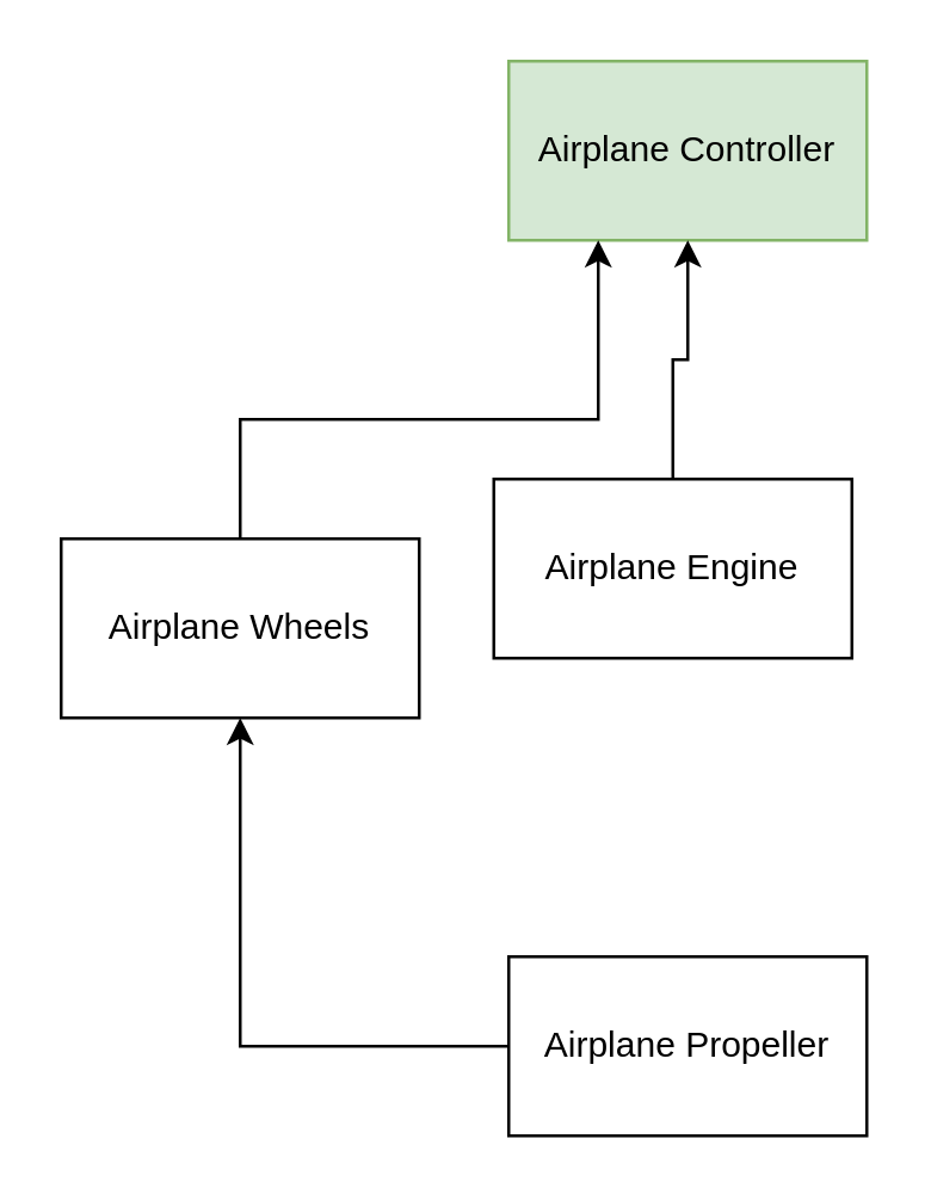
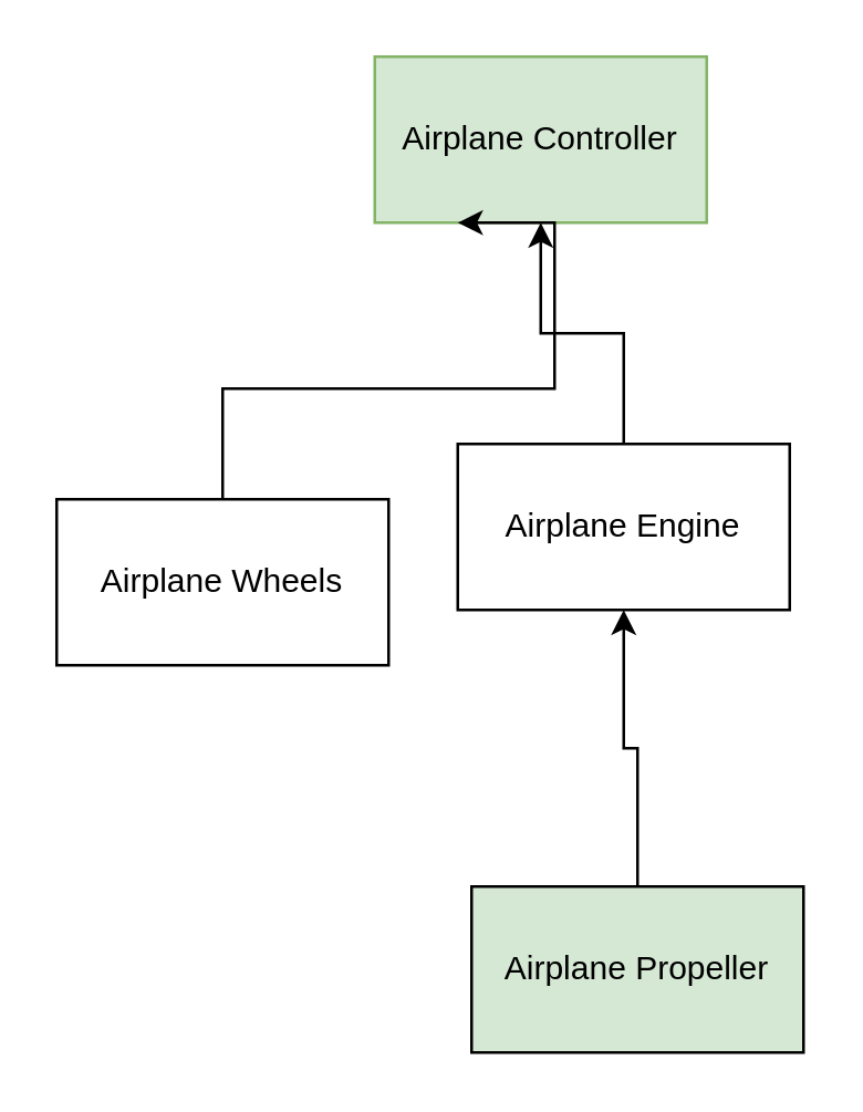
  <mxCell id="0" />
  <mxCell id="1" parent="0" />
- <mxCell id="2" value="Airplane Controller" style="rounded=0;whiteSpace=wrap;html=1;fillColor=#d5e8d4;strokeColor=#82b366;" vertex="1" parent="1"><mxGeometry x="170" y="20" width="120" height="60" as="geometry" /></mxCell>
+ <mxCell id="2" value="Airplane Controller" style="rounded=0;whiteSpace=wrap;html=1;fillColor=#d5e8d4;strokeColor=#82b366;" vertex="1" parent="1"><mxGeometry x="135" y="20" width="120" height="60" as="geometry" /></mxCell>
  <mxCell id="3" style="edgeStyle=orthogonalEdgeStyle;rounded=0;orthogonalLoop=1;jettySize=auto;html=1;" edge="1" parent="1" source="4" target="2"><mxGeometry relative="1" as="geometry" /></mxCell>
  <mxCell id="4" value="Airplane Engine" style="rounded=0;whiteSpace=wrap;html=1;" vertex="1" parent="1"><mxGeometry x="165" y="160" width="120" height="60" as="geometry" /></mxCell>
  <mxCell id="5" style="edgeStyle=orthogonalEdgeStyle;rounded=0;orthogonalLoop=1;jettySize=auto;html=1;entryX=0.25;entryY=1;entryDx=0;entryDy=0;" edge="1" parent="1" source="6" target="2"><mxGeometry relative="1" as="geometry"><Array as="points"><mxPoint x="80" y="140" /><mxPoint x="200" y="140" /></Array></mxGeometry></mxCell>
  <mxCell id="6" value="Airplane Wheels" style="rounded=0;whiteSpace=wrap;html=1;" vertex="1" parent="1"><mxGeometry x="20" y="180" width="120" height="60" as="geometry" /></mxCell>
- <mxCell id="7" style="edgeStyle=orthogonalEdgeStyle;rounded=0;orthogonalLoop=1;jettySize=auto;html=1;" edge="1" parent="1" source="8" target="6"><mxGeometry relative="1" as="geometry" /></mxCell>
- <mxCell id="8" value="Airplane Propeller" style="rounded=0;whiteSpace=wrap;html=1;" vertex="1" parent="1"><mxGeometry x="170" y="320" width="120" height="60" as="geometry" /></mxCell>
+ <mxCell id="7" style="edgeStyle=orthogonalEdgeStyle;rounded=0;orthogonalLoop=1;jettySize=auto;html=1;entryX=0.5;entryY=1;entryDx=0;entryDy=0;" edge="1" parent="1" source="8" target="4"><mxGeometry relative="1" as="geometry" /></mxCell>
+ <mxCell id="8" value="Airplane Propeller" style="rounded=0;whiteSpace=wrap;html=1;fillColor=#d5e8d4;" vertex="1" parent="1"><mxGeometry x="170" y="320" width="120" height="60" as="geometry" /></mxCell>
